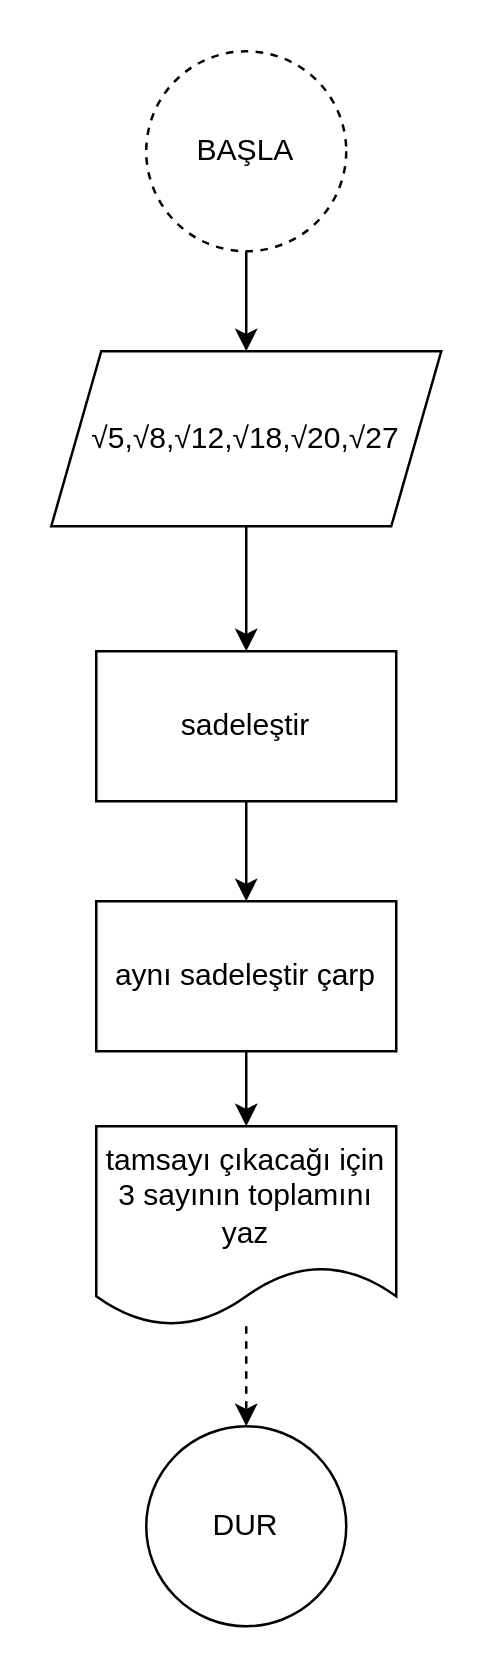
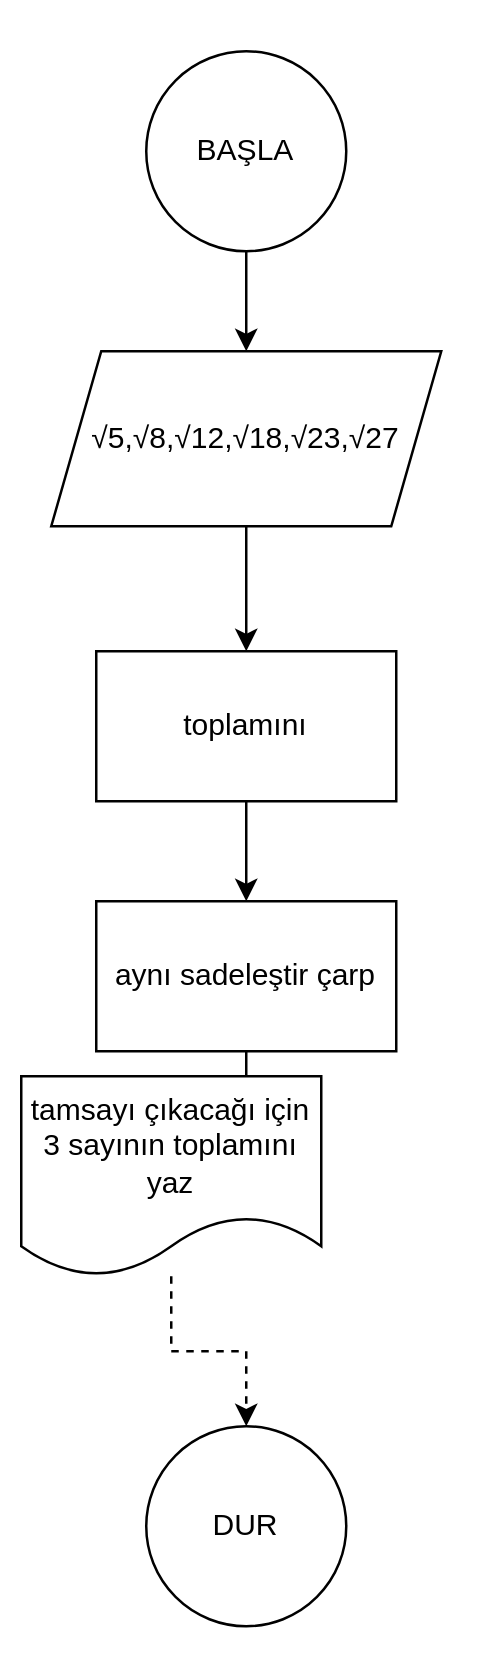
  <mxCell id="0" />
  <mxCell id="1" parent="0" />
  <mxCell id="2" value="DUR" style="ellipse;whiteSpace=wrap;html=1;aspect=fixed;" vertex="1" parent="1"><mxGeometry x="58" y="570" width="80" height="80" as="geometry" /></mxCell>
  <mxCell id="3" value="" style="edgeStyle=orthogonalEdgeStyle;rounded=0;orthogonalLoop=1;jettySize=auto;html=1;" edge="1" parent="1" source="4" target="6"><mxGeometry relative="1" as="geometry" /></mxCell>
- <mxCell id="4" value="BAŞLA" style="ellipse;whiteSpace=wrap;html=1;aspect=fixed;dashed=1;" vertex="1" parent="1"><mxGeometry x="58" y="20" width="80" height="80" as="geometry" /></mxCell>
+ <mxCell id="4" value="BAŞLA" style="ellipse;whiteSpace=wrap;html=1;aspect=fixed;" vertex="1" parent="1"><mxGeometry x="58" y="20" width="80" height="80" as="geometry" /></mxCell>
  <mxCell id="5" value="" style="edgeStyle=orthogonalEdgeStyle;rounded=0;orthogonalLoop=1;jettySize=auto;html=1;" edge="1" parent="1" source="6" target="8"><mxGeometry relative="1" as="geometry" /></mxCell>
- <mxCell id="6" value="√5,√8,√12,√18,√20,√27" style="shape=parallelogram;perimeter=parallelogramPerimeter;whiteSpace=wrap;html=1;fixedSize=1;" vertex="1" parent="1"><mxGeometry x="20" y="140" width="156" height="70" as="geometry" /></mxCell>
+ <mxCell id="6" value="√5,√8,√12,√18,√23,√27" style="shape=parallelogram;perimeter=parallelogramPerimeter;whiteSpace=wrap;html=1;fixedSize=1;" vertex="1" parent="1"><mxGeometry x="20" y="140" width="156" height="70" as="geometry" /></mxCell>
  <mxCell id="7" value="" style="edgeStyle=orthogonalEdgeStyle;rounded=0;orthogonalLoop=1;jettySize=auto;html=1;" edge="1" parent="1" source="8" target="10"><mxGeometry relative="1" as="geometry" /></mxCell>
- <mxCell id="8" value="sadeleştir" style="whiteSpace=wrap;html=1;" vertex="1" parent="1"><mxGeometry x="38" y="260" width="120" height="60" as="geometry" /></mxCell>
+ <mxCell id="8" value="toplamını" style="whiteSpace=wrap;html=1;" vertex="1" parent="1"><mxGeometry x="38" y="260" width="120" height="60" as="geometry" /></mxCell>
  <mxCell id="9" value="" style="edgeStyle=orthogonalEdgeStyle;rounded=0;orthogonalLoop=1;jettySize=auto;html=1;" edge="1" parent="1" source="10" target="12"><mxGeometry relative="1" as="geometry" /></mxCell>
  <mxCell id="10" value="aynı sadeleştir çarp" style="rounded=0;whiteSpace=wrap;html=1;" vertex="1" parent="1"><mxGeometry x="38" y="360" width="120" height="60" as="geometry" /></mxCell>
  <mxCell id="11" value="" style="edgeStyle=orthogonalEdgeStyle;rounded=0;orthogonalLoop=1;jettySize=auto;html=1;dashed=1;" edge="1" parent="1" source="12" target="2"><mxGeometry relative="1" as="geometry" /></mxCell>
- <mxCell id="12" value="tamsayı çıkacağı için 3 sayının toplamını yaz" style="shape=document;whiteSpace=wrap;html=1;boundedLbl=1;" vertex="1" parent="1"><mxGeometry x="38" y="450" width="120" height="80" as="geometry" /></mxCell>
+ <mxCell id="12" value="tamsayı çıkacağı için 3 sayının toplamını yaz" style="shape=document;whiteSpace=wrap;html=1;boundedLbl=1;" vertex="1" parent="1"><mxGeometry x="8" y="430" width="120" height="80" as="geometry" /></mxCell>
